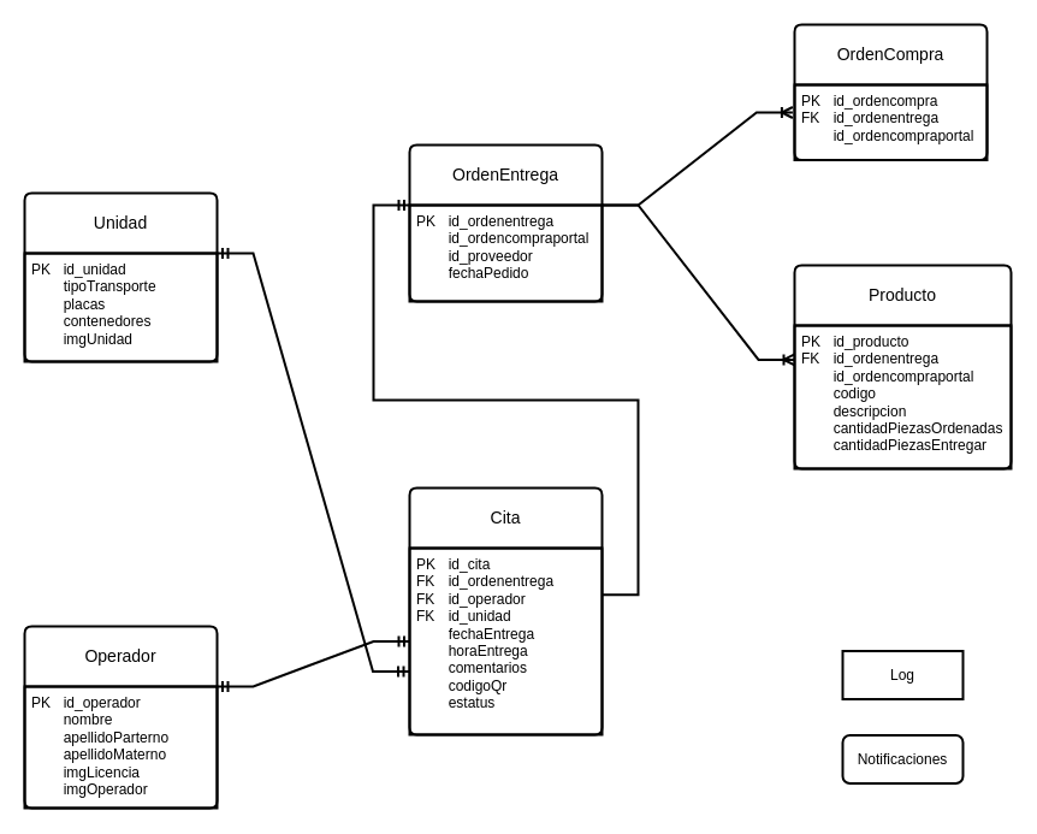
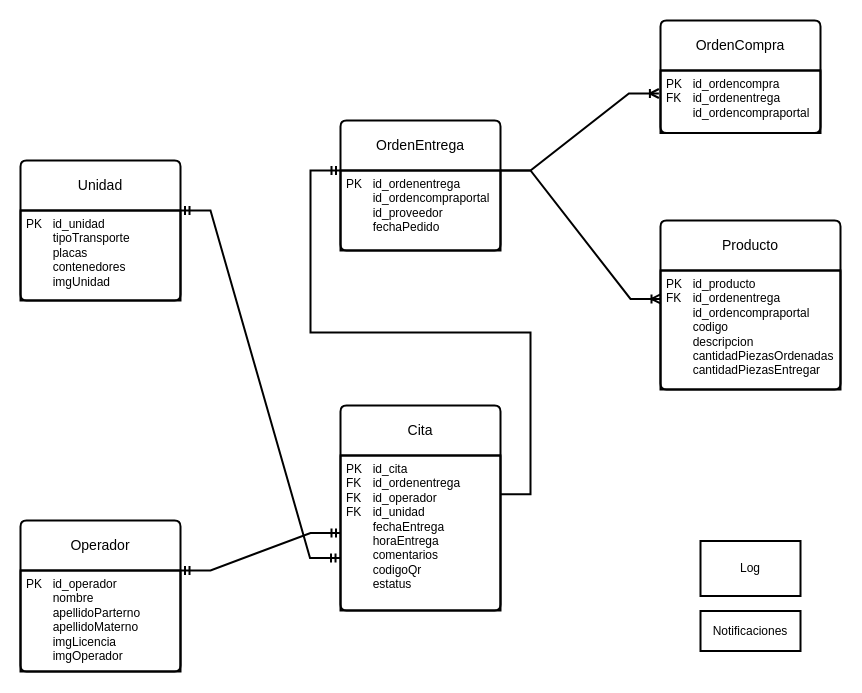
  <mxCell id="0" />
  <mxCell id="1" parent="0" />
  <mxCell id="2" value="OrdenCompra" style="swimlane;childLayout=stackLayout;horizontal=1;startSize=50;horizontalStack=0;rounded=1;fontSize=14;fontStyle=0;strokeWidth=2;resizeParent=0;resizeLast=1;shadow=0;align=center;arcSize=4;whiteSpace=wrap;html=1;swimlaneLine=1;fillColor=none;labelBackgroundColor=none;labelBorderColor=none;textShadow=0;" parent="1" vertex="1"><mxGeometry x="660" y="20" width="160" height="112.5" as="geometry"><mxRectangle x="290" y="77.5" width="130" height="50" as="alternateBounds" /></mxGeometry></mxCell>
  <mxCell id="3" value="&lt;div&gt;PK&lt;span style=&quot;white-space: pre;&quot;&gt;&#09;&lt;/span&gt;id_ordencompra&lt;br&gt;FK&lt;span style=&quot;white-space: pre;&quot;&gt;&#09;&lt;/span&gt;id_ordenentrega&lt;/div&gt;&lt;div&gt;&lt;span style=&quot;white-space: pre;&quot;&gt;&#09;&lt;/span&gt;id_ordencompraportal&lt;/div&gt;" style="align=left;spacingLeft=4;fontSize=12;verticalAlign=top;resizable=0;rotatable=0;part=1;html=1;fontStyle=0;strokeWidth=2;shadow=0;swimlaneLine=1;fillColor=none;labelBackgroundColor=none;labelBorderColor=none;textShadow=0;" parent="2" vertex="1"><mxGeometry y="50" width="160" height="62.5" as="geometry" /></mxCell>
  <mxCell id="4" value="&lt;div&gt;OrdenEntrega&lt;/div&gt;" style="swimlane;childLayout=stackLayout;horizontal=1;startSize=50;horizontalStack=0;rounded=1;fontSize=14;fontStyle=0;strokeWidth=2;resizeParent=0;resizeLast=1;shadow=0;align=center;arcSize=4;whiteSpace=wrap;html=1;swimlaneLine=1;fillColor=none;labelBackgroundColor=none;labelBorderColor=none;textShadow=0;" parent="1" vertex="1"><mxGeometry x="340" y="120" width="160" height="130" as="geometry" /></mxCell>
  <mxCell id="5" value="&lt;div&gt;PK&lt;span style=&quot;white-space: pre;&quot;&gt;&#09;&lt;/span&gt;id_ordenentrega&lt;/div&gt;&lt;div&gt;&lt;span style=&quot;white-space: pre;&quot;&gt;&#09;&lt;/span&gt;id_ordencompraportal&lt;/div&gt;&lt;div&gt;&lt;span style=&quot;white-space: pre;&quot;&gt;&#09;&lt;/span&gt;id_proveedor&lt;/div&gt;&lt;div&gt;&lt;span style=&quot;white-space: pre;&quot;&gt;&#09;&lt;/span&gt;fechaPedido&lt;br&gt;&lt;/div&gt;&lt;span style=&quot;white-space: pre;&quot;&gt;&lt;/span&gt;" style="align=left;spacingLeft=4;fontSize=12;verticalAlign=top;resizable=0;rotatable=0;part=1;html=1;fontStyle=0;strokeWidth=2;shadow=0;swimlaneLine=1;fillColor=none;labelBackgroundColor=none;labelBorderColor=none;textShadow=0;" parent="4" vertex="1"><mxGeometry y="50" width="160" height="80" as="geometry" /></mxCell>
  <mxCell id="6" value="" style="edgeStyle=entityRelationEdgeStyle;fontSize=12;html=1;endArrow=ERoneToMany;rounded=0;entryX=-0.01;entryY=0.368;entryDx=0;entryDy=0;entryPerimeter=0;exitX=1;exitY=0;exitDx=0;exitDy=0;fontStyle=0;strokeWidth=2;shadow=0;swimlaneLine=1;fillColor=none;labelBackgroundColor=none;labelBorderColor=none;textShadow=0;" parent="1" target="3" edge="1" source="5"><mxGeometry width="100" height="100" relative="1" as="geometry"><mxPoint x="691" y="120" as="sourcePoint" /><mxPoint x="951" y="240" as="targetPoint" /></mxGeometry></mxCell>
  <mxCell id="7" value="&lt;div&gt;Producto&lt;/div&gt;" style="swimlane;childLayout=stackLayout;horizontal=1;startSize=50;horizontalStack=0;rounded=1;fontSize=14;fontStyle=0;strokeWidth=2;resizeParent=0;resizeLast=1;shadow=0;align=center;arcSize=4;whiteSpace=wrap;html=1;swimlaneLine=1;fillColor=none;labelBackgroundColor=none;labelBorderColor=none;textShadow=0;" parent="1" vertex="1"><mxGeometry x="660" y="220" width="180" height="169" as="geometry"><mxRectangle x="290" y="231" width="100" height="50" as="alternateBounds" /></mxGeometry></mxCell>
  <mxCell id="8" value="&lt;div&gt;PK&lt;span style=&quot;white-space: pre;&quot;&gt;&#09;&lt;/span&gt;id_producto&lt;br&gt;FK&lt;span style=&quot;white-space: pre;&quot;&gt;&#09;&lt;/span&gt;id_ordenentrega&lt;/div&gt;&lt;div&gt;&lt;span style=&quot;white-space: pre;&quot;&gt;&#09;&lt;/span&gt;id_ordencompraportal&lt;br&gt;&lt;/div&gt;&lt;div&gt;&lt;span style=&quot;white-space: pre;&quot;&gt;&#09;&lt;/span&gt;codigo&lt;/div&gt;&lt;div&gt;&lt;span style=&quot;white-space: pre;&quot;&gt;&#09;&lt;/span&gt;descripcion&lt;/div&gt;&lt;div&gt;&lt;span style=&quot;white-space: pre;&quot;&gt;&#09;cantidad&lt;/span&gt;PiezasOrdenadas&lt;/div&gt;&lt;div&gt;&lt;span style=&quot;white-space: pre;&quot;&gt;&#09;&lt;/span&gt;cantidadPiezasEntregar&lt;/div&gt;&lt;div&gt;&lt;br&gt;&lt;/div&gt;" style="align=left;spacingLeft=4;fontSize=12;verticalAlign=top;resizable=0;rotatable=0;part=1;html=1;fontStyle=0;strokeWidth=2;shadow=0;swimlaneLine=1;fillColor=none;labelBackgroundColor=none;labelBorderColor=none;textShadow=0;" parent="7" vertex="1"><mxGeometry y="50" width="180" height="119" as="geometry" /></mxCell>
  <mxCell id="9" value="" style="edgeStyle=entityRelationEdgeStyle;fontSize=12;html=1;endArrow=ERoneToMany;rounded=0;exitX=1;exitY=0;exitDx=0;exitDy=0;entryX=0;entryY=0.239;entryDx=0;entryDy=0;entryPerimeter=0;fontStyle=0;strokeWidth=2;shadow=0;swimlaneLine=1;fillColor=none;labelBackgroundColor=none;labelBorderColor=none;textShadow=0;" parent="1" source="5" target="8" edge="1"><mxGeometry width="100" height="100" relative="1" as="geometry"><mxPoint x="811" y="320" as="sourcePoint" /><mxPoint x="911" y="220" as="targetPoint" /></mxGeometry></mxCell>
  <mxCell id="10" value="Operador" style="swimlane;childLayout=stackLayout;horizontal=1;startSize=50;horizontalStack=0;rounded=1;fontSize=14;fontStyle=0;strokeWidth=2;resizeParent=0;resizeLast=1;shadow=0;align=center;arcSize=4;whiteSpace=wrap;html=1;swimlaneLine=1;fillColor=none;labelBackgroundColor=none;labelBorderColor=none;textShadow=0;" parent="1" vertex="1"><mxGeometry x="20" y="520" width="160" height="151" as="geometry" /></mxCell>
  <mxCell id="11" value="&lt;div&gt;PK&lt;span style=&quot;white-space: pre;&quot;&gt;&#09;&lt;/span&gt;id_operador&lt;/div&gt;&lt;div&gt;&lt;span style=&quot;white-space: pre;&quot;&gt;&#09;&lt;/span&gt;nombre&lt;/div&gt;&lt;div&gt;&lt;span style=&quot;white-space: pre;&quot;&gt;&#09;&lt;/span&gt;apellidoParterno&lt;/div&gt;&lt;div&gt;&lt;span style=&quot;white-space: pre;&quot;&gt;&#09;&lt;/span&gt;apellidoMaterno&lt;/div&gt;&lt;div&gt;&lt;span style=&quot;white-space: pre;&quot;&gt;&#09;&lt;/span&gt;imgLicencia&lt;/div&gt;&lt;div&gt;&lt;span style=&quot;white-space: pre;&quot;&gt;&#09;&lt;/span&gt;imgOperador&lt;br&gt;&lt;/div&gt;" style="align=left;spacingLeft=4;fontSize=12;verticalAlign=top;resizable=0;rotatable=0;part=1;html=1;fontStyle=0;strokeWidth=2;shadow=0;swimlaneLine=1;fillColor=none;labelBackgroundColor=none;labelBorderColor=none;textShadow=0;" parent="10" vertex="1"><mxGeometry y="50" width="160" height="101" as="geometry" /></mxCell>
  <mxCell id="12" value="Unidad" style="swimlane;childLayout=stackLayout;horizontal=1;startSize=50;horizontalStack=0;rounded=1;fontSize=14;fontStyle=0;strokeWidth=2;resizeParent=0;resizeLast=1;shadow=0;align=center;arcSize=4;whiteSpace=wrap;html=1;swimlaneLine=1;fillColor=none;labelBackgroundColor=none;labelBorderColor=none;textShadow=0;" vertex="1" parent="1"><mxGeometry x="20" y="160" width="160" height="140" as="geometry" /></mxCell>
  <mxCell id="13" value="&lt;div&gt;PK&lt;span style=&quot;white-space: pre;&quot;&gt;&#09;&lt;/span&gt;id_unidad&lt;/div&gt;&lt;div&gt;&lt;span style=&quot;white-space: pre;&quot;&gt;&#09;&lt;/span&gt;tipoTransporte&lt;/div&gt;&lt;div&gt;&lt;span style=&quot;white-space: pre;&quot;&gt;&#09;&lt;/span&gt;placas&lt;/div&gt;&lt;div&gt;&lt;span style=&quot;white-space: pre;&quot;&gt;&#09;&lt;/span&gt;contenedores&lt;/div&gt;&lt;div&gt;&lt;span style=&quot;white-space: pre;&quot;&gt;&#09;&lt;/span&gt;imgUnidad&lt;br&gt;&lt;/div&gt;" style="align=left;spacingLeft=4;fontSize=12;verticalAlign=top;resizable=0;rotatable=0;part=1;html=1;fontStyle=0;strokeWidth=2;shadow=0;swimlaneLine=1;fillColor=none;labelBackgroundColor=none;labelBorderColor=none;textShadow=0;" vertex="1" parent="12"><mxGeometry y="50" width="160" height="90" as="geometry" /></mxCell>
  <mxCell id="14" value="&lt;div&gt;Cita&lt;/div&gt;" style="swimlane;childLayout=stackLayout;horizontal=1;startSize=50;horizontalStack=0;rounded=1;fontSize=14;fontStyle=0;strokeWidth=2;resizeParent=0;resizeLast=1;shadow=0;align=center;arcSize=4;whiteSpace=wrap;html=1;swimlaneLine=1;fillColor=none;labelBackgroundColor=none;labelBorderColor=none;textShadow=0;" vertex="1" parent="1"><mxGeometry x="340" y="405" width="160" height="205" as="geometry" /></mxCell>
  <mxCell id="15" value="&lt;div&gt;PK&lt;span style=&quot;white-space: pre;&quot;&gt;&#09;&lt;/span&gt;id_cita&lt;/div&gt;&lt;div&gt;FK&lt;span style=&quot;white-space: pre;&quot;&gt;&#09;&lt;/span&gt;id_ordenentrega&lt;/div&gt;&lt;div&gt;&lt;span style=&quot;white-space: pre;&quot;&gt;FK&lt;span style=&quot;white-space: pre;&quot;&gt;&#09;&lt;/span&gt;id_operador&lt;/span&gt;&lt;/div&gt;&lt;div&gt;&lt;span style=&quot;white-space: pre;&quot;&gt;FK&lt;span style=&quot;white-space: pre;&quot;&gt;&#09;&lt;/span&gt;id_unidad&lt;/span&gt;&lt;/div&gt;&lt;div&gt;&lt;span style=&quot;white-space: pre;&quot;&gt;&lt;span style=&quot;white-space: pre;&quot;&gt;&#09;&lt;/span&gt;fechaEntrega&lt;/span&gt;&lt;/div&gt;&lt;div&gt;&lt;span style=&quot;white-space: pre;&quot;&gt;&lt;span style=&quot;white-space: pre;&quot;&gt;&#09;&lt;/span&gt;horaEntrega&lt;br&gt;&lt;/span&gt;&lt;/div&gt;&lt;div&gt;&lt;span style=&quot;white-space: pre;&quot;&gt;&lt;span style=&quot;white-space: pre;&quot;&gt;&#09;&lt;/span&gt;comentarios&lt;br&gt;&lt;/span&gt;&lt;/div&gt;&lt;div&gt;&lt;span style=&quot;white-space: pre;&quot;&gt;&lt;span style=&quot;white-space: pre;&quot;&gt;&#09;&lt;/span&gt;codigoQr&lt;br&gt;&lt;/span&gt;&lt;/div&gt;&lt;div&gt;&lt;span style=&quot;white-space: pre;&quot;&gt;&lt;span style=&quot;white-space: pre;&quot;&gt;&#09;&lt;/span&gt;estatus&lt;br&gt;&lt;/span&gt;&lt;/div&gt;" style="align=left;spacingLeft=4;fontSize=12;verticalAlign=top;resizable=0;rotatable=0;part=1;html=1;fontStyle=0;strokeWidth=2;shadow=0;swimlaneLine=1;fillColor=none;labelBackgroundColor=none;labelBorderColor=none;textShadow=0;" vertex="1" parent="14"><mxGeometry y="50" width="160" height="155" as="geometry" /></mxCell>
  <mxCell id="16" value="" style="edgeStyle=entityRelationEdgeStyle;fontSize=12;html=1;endArrow=ERmandOne;startArrow=ERmandOne;rounded=0;exitX=1;exitY=0;exitDx=0;exitDy=0;entryX=0;entryY=0.5;entryDx=0;entryDy=0;fontStyle=0;strokeWidth=2;shadow=0;swimlaneLine=1;fillColor=none;labelBackgroundColor=none;labelBorderColor=none;textShadow=0;" edge="1" parent="1" source="11" target="15"><mxGeometry width="100" height="100" relative="1" as="geometry"><mxPoint x="360" y="380" as="sourcePoint" /><mxPoint x="340" y="430" as="targetPoint" /></mxGeometry></mxCell>
  <mxCell id="17" value="" style="edgeStyle=entityRelationEdgeStyle;fontSize=12;html=1;endArrow=ERmandOne;startArrow=ERmandOne;rounded=0;entryX=1;entryY=0;entryDx=0;entryDy=0;exitX=-0.003;exitY=0.661;exitDx=0;exitDy=0;exitPerimeter=0;fontStyle=0;strokeWidth=2;shadow=0;swimlaneLine=1;fillColor=none;labelBackgroundColor=none;labelBorderColor=none;textShadow=0;" edge="1" parent="1" source="15" target="13"><mxGeometry width="100" height="100" relative="1" as="geometry"><mxPoint x="200" y="330" as="sourcePoint" /><mxPoint x="300" y="230" as="targetPoint" /><Array as="points"><mxPoint x="270" y="210" /></Array></mxGeometry></mxCell>
  <mxCell id="18" value="" style="edgeStyle=entityRelationEdgeStyle;fontSize=12;html=1;endArrow=ERmandOne;rounded=0;exitX=1;exitY=0.25;exitDx=0;exitDy=0;fontStyle=0;strokeWidth=2;shadow=0;swimlaneLine=1;fillColor=none;labelBackgroundColor=none;labelBorderColor=none;textShadow=0;" edge="1" parent="1" source="15"><mxGeometry width="100" height="100" relative="1" as="geometry"><mxPoint x="600" y="477" as="sourcePoint" /><mxPoint x="340" y="170" as="targetPoint" /><Array as="points"><mxPoint x="310" y="330" /><mxPoint x="280" y="400" /><mxPoint x="330" y="360" /></Array></mxGeometry></mxCell>
- <mxCell id="19" value="Log" style="whiteSpace=wrap;html=1;align=center;fontStyle=0;strokeWidth=2;shadow=0;swimlaneLine=1;fillColor=none;labelBackgroundColor=none;labelBorderColor=none;textShadow=0;" vertex="1" parent="1"><mxGeometry x="700" y="540.5" width="100" height="40" as="geometry" /></mxCell>
- <mxCell id="20" value="Notificaciones" style="whiteSpace=wrap;html=1;align=center;fontStyle=0;strokeWidth=2;shadow=0;swimlaneLine=1;fillColor=none;labelBackgroundColor=none;labelBorderColor=none;textShadow=0;rounded=1;" vertex="1" parent="1"><mxGeometry x="700" y="610.5" width="100" height="40" as="geometry" /></mxCell>
+ <mxCell id="19" value="Log" style="whiteSpace=wrap;html=1;align=center;fontStyle=0;strokeWidth=2;shadow=0;swimlaneLine=1;fillColor=none;labelBackgroundColor=none;labelBorderColor=none;textShadow=0;" vertex="1" parent="1"><mxGeometry x="700" y="540.5" width="100" height="55" as="geometry" /></mxCell>
+ <mxCell id="20" value="Notificaciones" style="whiteSpace=wrap;html=1;align=center;fontStyle=0;strokeWidth=2;shadow=0;swimlaneLine=1;fillColor=none;labelBackgroundColor=none;labelBorderColor=none;textShadow=0;" vertex="1" parent="1"><mxGeometry x="700" y="610.5" width="100" height="40" as="geometry" /></mxCell>
